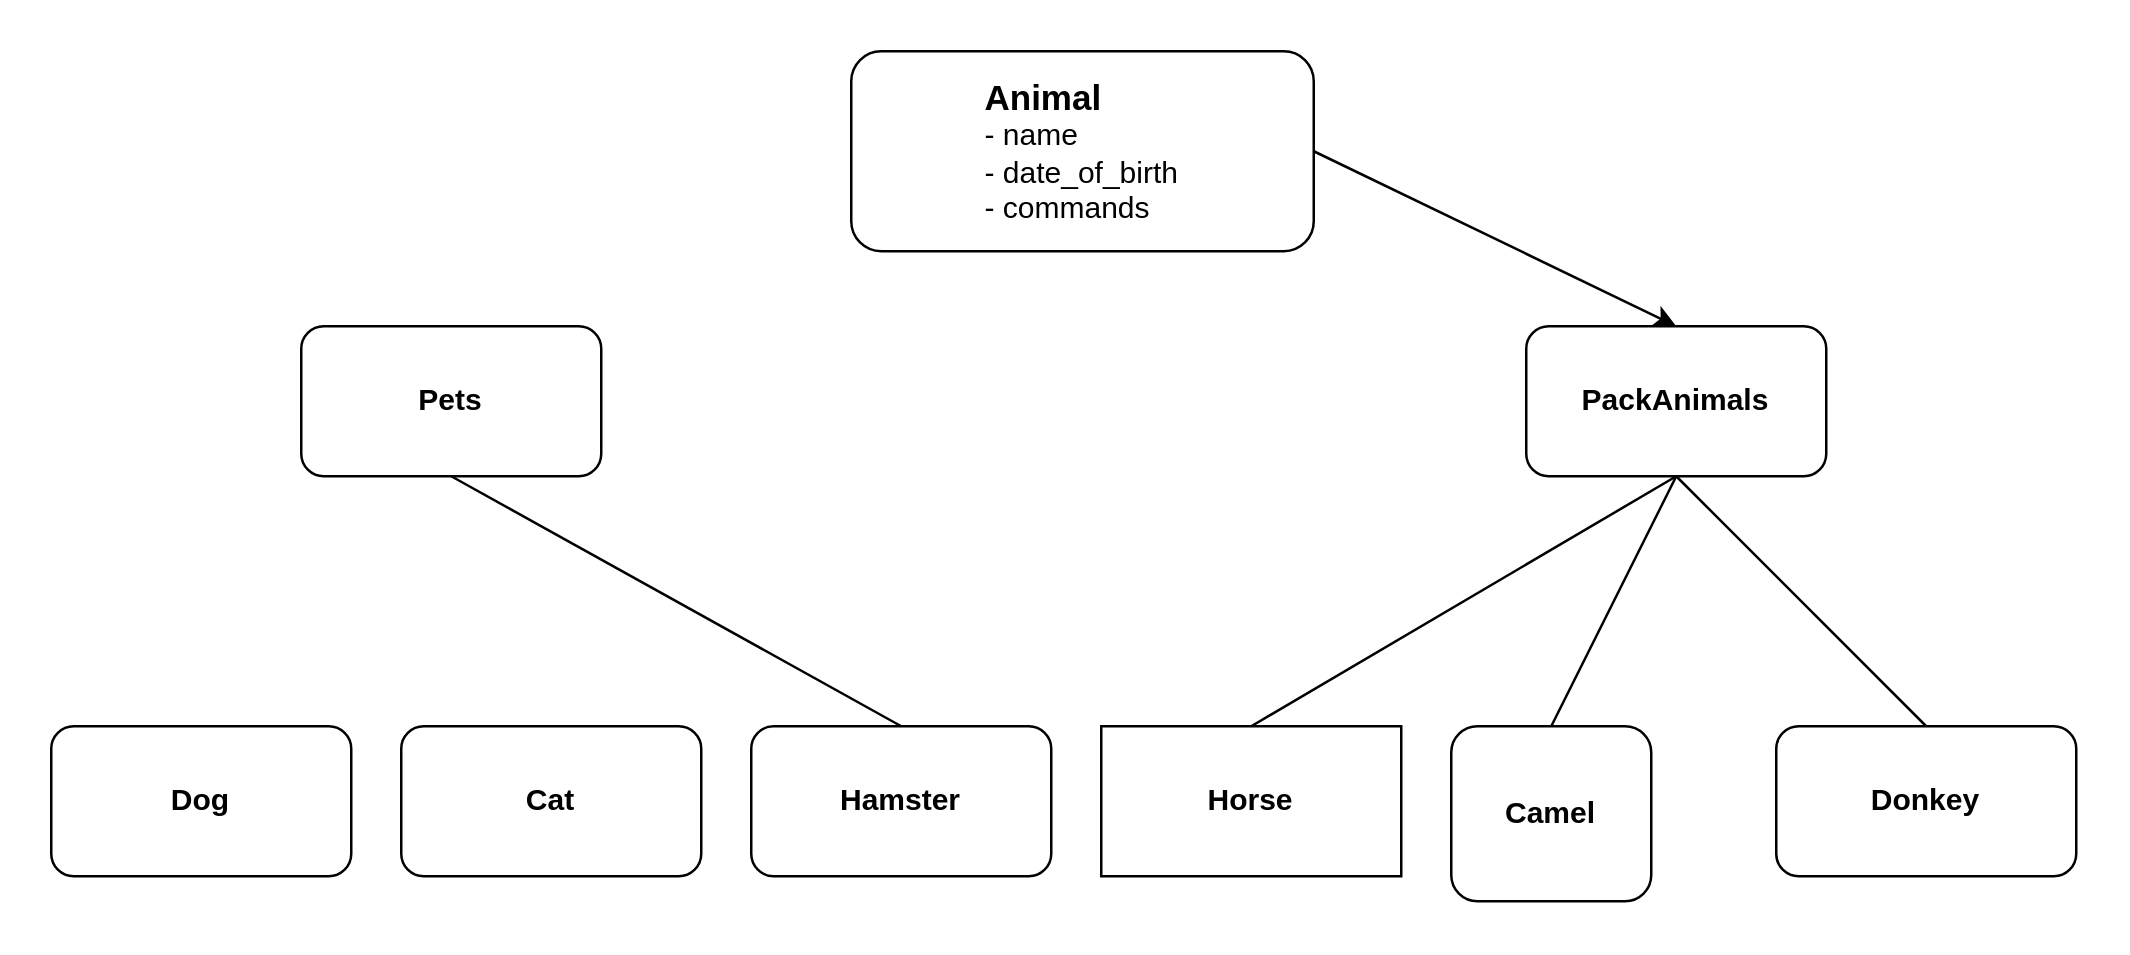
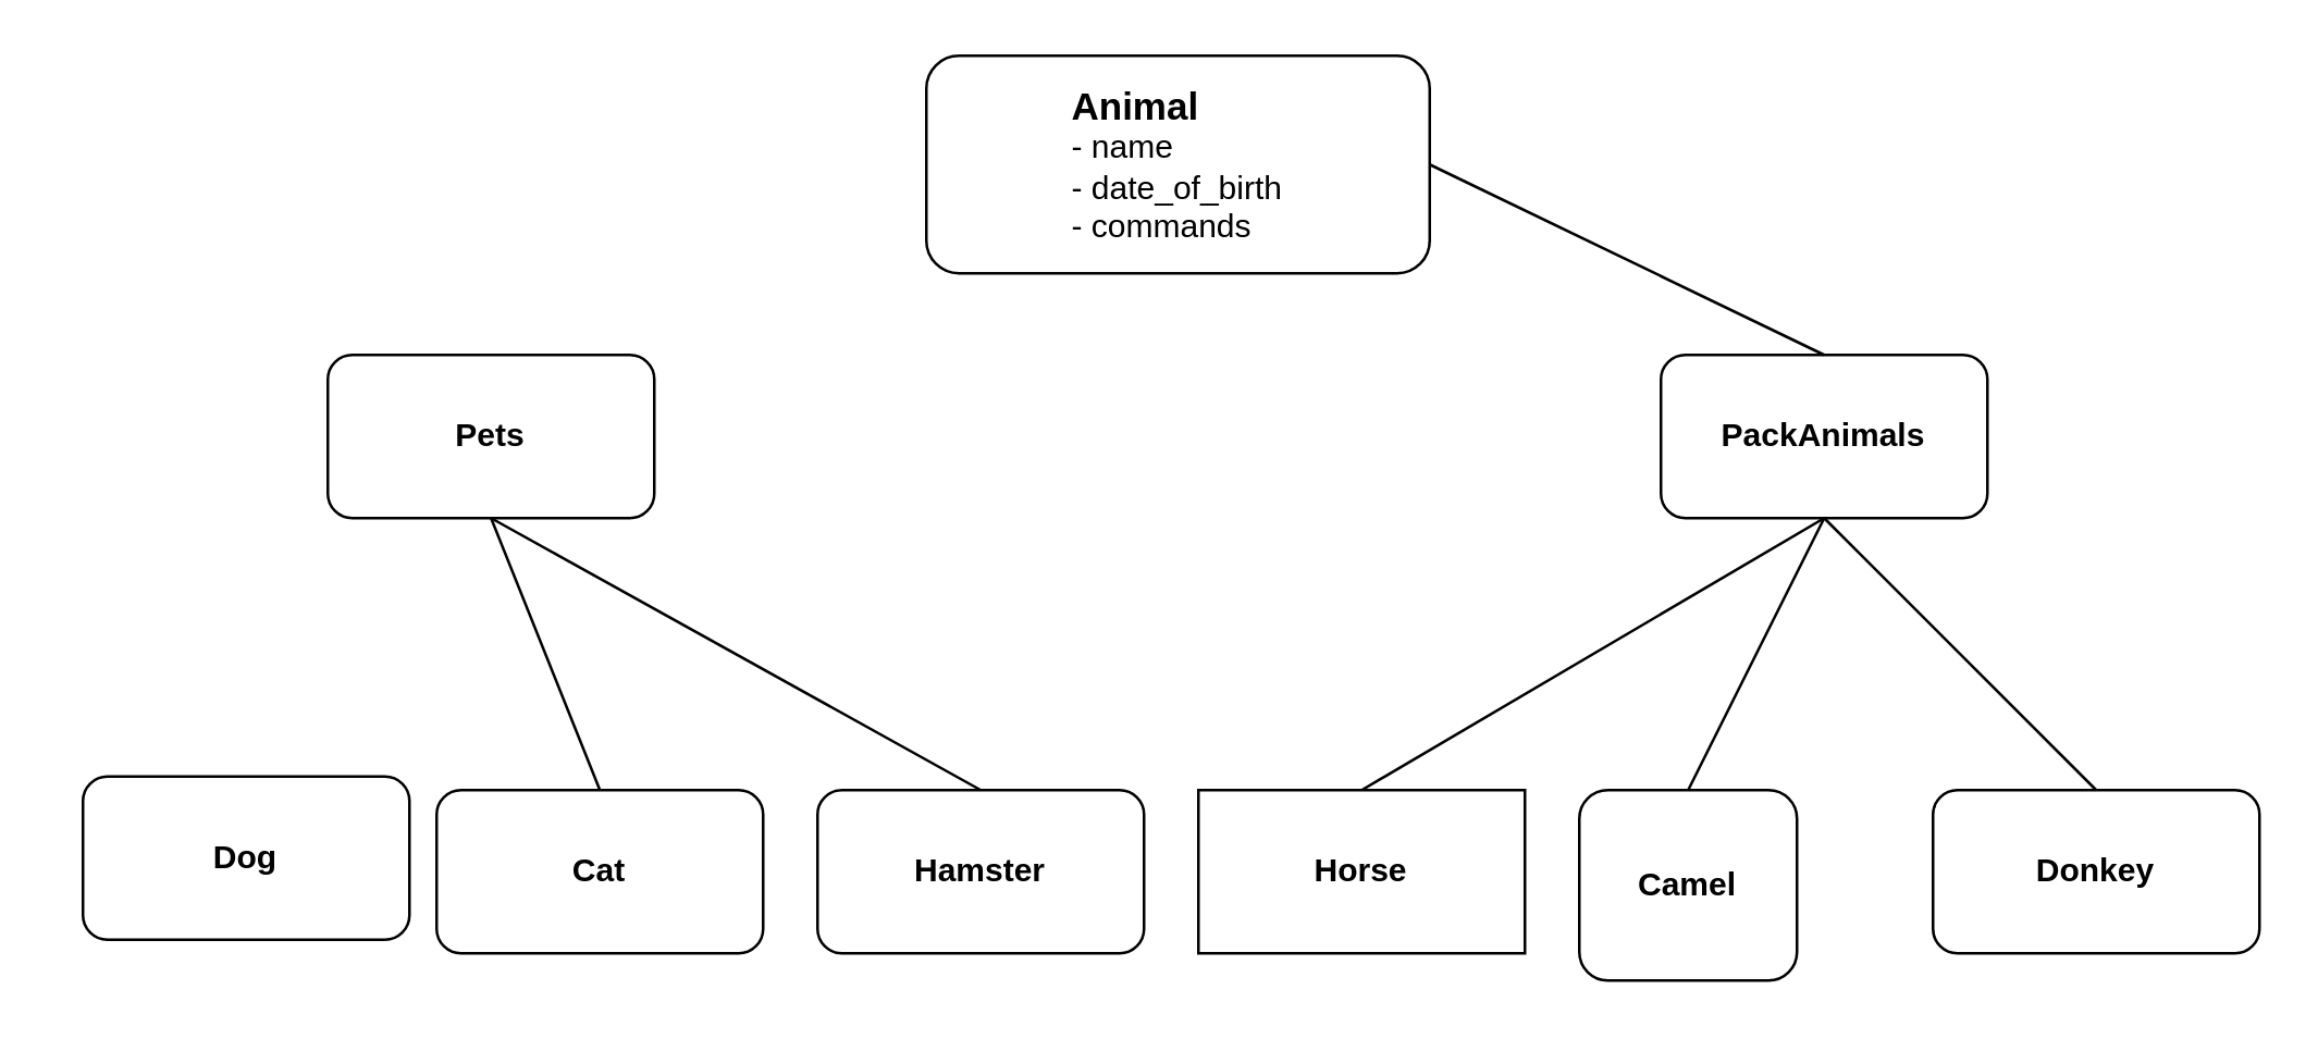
  <mxCell id="0" />
  <mxCell id="1" parent="0" />
  <mxCell id="2" value="&lt;div style=&quot;text-align: justify;&quot;&gt;&lt;span style=&quot;font-weight: 700; text-wrap: nowrap; background-color: initial;&quot;&gt;&lt;font style=&quot;font-size: 14px;&quot;&gt;Animal&lt;/font&gt;&lt;/span&gt;&lt;/div&gt;&lt;div style=&quot;text-align: justify;&quot;&gt;&lt;span style=&quot;text-wrap: nowrap;&quot;&gt;- name&lt;/span&gt;&lt;span style=&quot;font-weight: 700; text-wrap: nowrap;&quot;&gt;&lt;br&gt;&lt;/span&gt;&lt;/div&gt;&lt;div style=&quot;text-align: justify;&quot;&gt;&lt;span style=&quot;text-wrap: nowrap;&quot;&gt;- date_of_birth&lt;/span&gt;&lt;span style=&quot;text-wrap: nowrap;&quot;&gt;&lt;br&gt;&lt;/span&gt;&lt;/div&gt;&lt;div style=&quot;text-align: justify;&quot;&gt;&lt;span style=&quot;text-wrap: nowrap;&quot;&gt;- commands&lt;/span&gt;&lt;span style=&quot;text-align: left; text-wrap: nowrap;&quot;&gt;&lt;br&gt;&lt;/span&gt;&lt;/div&gt;" style="rounded=1;whiteSpace=wrap;html=1;" vertex="1" parent="1"><mxGeometry x="340" y="20" width="185" height="80" as="geometry" /></mxCell>
  <mxCell id="3" value="&lt;span style=&quot;font-weight: 700; text-wrap: nowrap;&quot;&gt;Pets&lt;/span&gt;" style="rounded=1;whiteSpace=wrap;html=1;" vertex="1" parent="1"><mxGeometry x="120" y="130" width="120" height="60" as="geometry" /></mxCell>
  <mxCell id="4" value="&lt;span style=&quot;font-weight: 700; text-wrap: nowrap;&quot;&gt;PackAnimals&lt;/span&gt;" style="rounded=1;whiteSpace=wrap;html=1;" vertex="1" parent="1"><mxGeometry x="610" y="130" width="120" height="60" as="geometry" /></mxCell>
- <mxCell id="5" value="" style="endArrow=classic;html=1;rounded=0;entryX=0.5;entryY=0;entryDx=0;entryDy=0;exitX=1;exitY=0.5;exitDx=0;exitDy=0;" edge="1" parent="1" source="2" target="4"><mxGeometry width="50" height="50" relative="1" as="geometry"><mxPoint x="375" y="100" as="sourcePoint" /><mxPoint x="179" y="140" as="targetPoint" /></mxGeometry></mxCell>
- <mxCell id="6" value="&lt;span style=&quot;font-weight: 700; text-wrap: nowrap;&quot;&gt;Dog&lt;/span&gt;" style="rounded=1;whiteSpace=wrap;html=1;" vertex="1" parent="1"><mxGeometry x="20" y="290" width="120" height="60" as="geometry" /></mxCell>
+ <mxCell id="5" value="" style="endArrow=none;html=1;rounded=0;entryX=0.5;entryY=0;entryDx=0;entryDy=0;exitX=1;exitY=0.5;exitDx=0;exitDy=0;" edge="1" parent="1" source="2" target="4"><mxGeometry width="50" height="50" relative="1" as="geometry"><mxPoint x="375" y="100" as="sourcePoint" /><mxPoint x="179" y="140" as="targetPoint" /></mxGeometry></mxCell>
+ <mxCell id="6" value="&lt;span style=&quot;font-weight: 700; text-wrap: nowrap;&quot;&gt;Dog&lt;/span&gt;" style="rounded=1;whiteSpace=wrap;html=1;" vertex="1" parent="1"><mxGeometry x="30" y="285" width="120" height="60" as="geometry" /></mxCell>
  <mxCell id="7" value="&lt;span style=&quot;font-weight: 700; text-wrap: nowrap;&quot;&gt;Cat&lt;/span&gt;" style="rounded=1;whiteSpace=wrap;html=1;" vertex="1" parent="1"><mxGeometry x="160" y="290" width="120" height="60" as="geometry" /></mxCell>
  <mxCell id="8" value="&lt;span style=&quot;font-weight: 700; text-wrap: nowrap;&quot;&gt;Hamster&lt;/span&gt;" style="rounded=1;whiteSpace=wrap;html=1;" vertex="1" parent="1"><mxGeometry x="300" y="290" width="120" height="60" as="geometry" /></mxCell>
  <mxCell id="9" value="&lt;span style=&quot;font-weight: 700; text-wrap: nowrap;&quot;&gt;Horse&lt;/span&gt;" style="whiteSpace=wrap;html=1;rounded=0;" vertex="1" parent="1"><mxGeometry x="440" y="290" width="120" height="60" as="geometry" /></mxCell>
  <mxCell id="10" value="&lt;span style=&quot;font-weight: 700; text-wrap: nowrap;&quot;&gt;Camel&lt;/span&gt;" style="rounded=1;whiteSpace=wrap;html=1;" vertex="1" parent="1"><mxGeometry x="580" y="290" width="80" height="70" as="geometry" /></mxCell>
  <mxCell id="11" value="&lt;span style=&quot;font-weight: 700; text-wrap: nowrap;&quot;&gt;Donkey&lt;/span&gt;" style="rounded=1;whiteSpace=wrap;html=1;" vertex="1" parent="1"><mxGeometry x="710" y="290" width="120" height="60" as="geometry" /></mxCell>
+ <mxCell id="12" value="" style="endArrow=none;html=1;rounded=0;entryX=0.5;entryY=1;entryDx=0;entryDy=0;exitX=0.5;exitY=0;exitDx=0;exitDy=0;" edge="1" parent="1" source="7" target="3"><mxGeometry width="50" height="50" relative="1" as="geometry"><mxPoint x="90" y="300" as="sourcePoint" /><mxPoint x="190" y="200" as="targetPoint" /></mxGeometry></mxCell>
  <mxCell id="13" value="" style="endArrow=none;html=1;rounded=0;exitX=0.5;exitY=0;exitDx=0;exitDy=0;" edge="1" parent="1" source="8"><mxGeometry width="50" height="50" relative="1" as="geometry"><mxPoint x="100" y="310" as="sourcePoint" /><mxPoint x="180" y="190" as="targetPoint" /></mxGeometry></mxCell>
  <mxCell id="14" value="" style="endArrow=none;html=1;rounded=0;exitX=0.5;exitY=1;exitDx=0;exitDy=0;entryX=0.5;entryY=0;entryDx=0;entryDy=0;" edge="1" parent="1" source="4" target="9"><mxGeometry width="50" height="50" relative="1" as="geometry"><mxPoint x="370" y="300" as="sourcePoint" /><mxPoint x="190" y="200" as="targetPoint" /></mxGeometry></mxCell>
  <mxCell id="15" value="" style="endArrow=none;html=1;rounded=0;entryX=0.5;entryY=0;entryDx=0;entryDy=0;" edge="1" parent="1" target="10"><mxGeometry width="50" height="50" relative="1" as="geometry"><mxPoint x="670" y="190" as="sourcePoint" /><mxPoint x="510" y="300" as="targetPoint" /></mxGeometry></mxCell>
  <mxCell id="16" value="" style="endArrow=none;html=1;rounded=0;entryX=0.5;entryY=0;entryDx=0;entryDy=0;" edge="1" parent="1" target="11"><mxGeometry width="50" height="50" relative="1" as="geometry"><mxPoint x="670" y="190" as="sourcePoint" /><mxPoint x="650" y="300" as="targetPoint" /></mxGeometry></mxCell>
